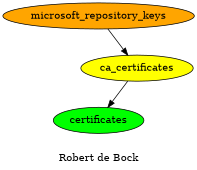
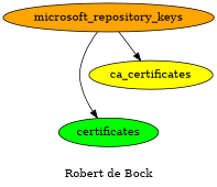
  digraph {
    label="Robert de Bock"
    node [style=filled]
    n1 [fillcolor=green label=certificates]
    ca_certificates [fillcolor=yellow]
    microsoft_repository_keys [fillcolor=orange]
-   ca_certificates -> n1
+   microsoft_repository_keys -> n1
    microsoft_repository_keys -> ca_certificates
  }
